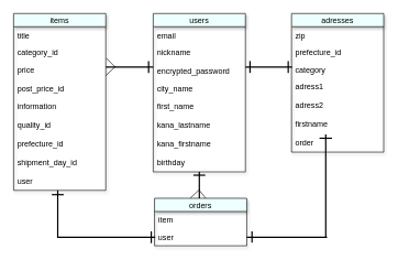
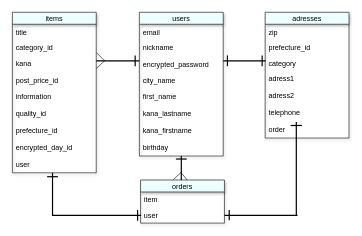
  <mxCell id="0" />
  <mxCell id="1" parent="0" />
  <mxCell id="2" value="items" style="swimlane;fontStyle=0;childLayout=stackLayout;horizontal=1;startSize=20;fillColor=#EDFFFE;horizontalStack=0;resizeParent=1;resizeParentMax=0;resizeLast=0;collapsible=1;marginBottom=0;shadow=1;" parent="1" vertex="1"><mxGeometry x="20" y="20" width="140" height="268" as="geometry"><mxRectangle x="70" y="80" width="60" height="26" as="alternateBounds" /></mxGeometry></mxCell>
  <mxCell id="3" value="title" style="text;strokeColor=none;fillColor=none;align=left;verticalAlign=top;spacingLeft=4;spacingRight=4;overflow=hidden;rotatable=0;points=[[0,0.5],[1,0.5]];portConstraint=eastwest;" parent="2" vertex="1"><mxGeometry y="20" width="140" height="26" as="geometry" /></mxCell>
  <mxCell id="4" value="category_id" style="text;strokeColor=none;fillColor=none;align=left;verticalAlign=top;spacingLeft=4;spacingRight=4;overflow=hidden;rotatable=0;points=[[0,0.5],[1,0.5]];portConstraint=eastwest;" parent="2" vertex="1"><mxGeometry y="46" width="140" height="26" as="geometry" /></mxCell>
- <mxCell id="5" value="price" style="text;strokeColor=none;fillColor=none;align=left;verticalAlign=top;spacingLeft=4;spacingRight=4;overflow=hidden;rotatable=0;points=[[0,0.5],[1,0.5]];portConstraint=eastwest;" parent="2" vertex="1"><mxGeometry y="72" width="140" height="28" as="geometry" /></mxCell>
+ <mxCell id="5" value="kana" style="text;strokeColor=none;fillColor=none;align=left;verticalAlign=top;spacingLeft=4;spacingRight=4;overflow=hidden;rotatable=0;points=[[0,0.5],[1,0.5]];portConstraint=eastwest;" parent="2" vertex="1"><mxGeometry y="72" width="140" height="28" as="geometry" /></mxCell>
  <mxCell id="6" value="post_price_id" style="text;strokeColor=none;fillColor=none;align=left;verticalAlign=top;spacingLeft=4;spacingRight=4;overflow=hidden;rotatable=0;points=[[0,0.5],[1,0.5]];portConstraint=eastwest;" parent="2" vertex="1"><mxGeometry y="100" width="140" height="28" as="geometry" /></mxCell>
  <mxCell id="7" value="information" style="text;strokeColor=none;fillColor=none;align=left;verticalAlign=top;spacingLeft=4;spacingRight=4;overflow=hidden;rotatable=0;points=[[0,0.5],[1,0.5]];portConstraint=eastwest;" parent="2" vertex="1"><mxGeometry y="128" width="140" height="28" as="geometry" /></mxCell>
  <mxCell id="8" value="quality_id" style="text;strokeColor=none;fillColor=none;align=left;verticalAlign=top;spacingLeft=4;spacingRight=4;overflow=hidden;rotatable=0;points=[[0,0.5],[1,0.5]];portConstraint=eastwest;" parent="2" vertex="1"><mxGeometry y="156" width="140" height="28" as="geometry" /></mxCell>
  <mxCell id="9" value="prefecture_id" style="text;strokeColor=none;fillColor=none;align=left;verticalAlign=top;spacingLeft=4;spacingRight=4;overflow=hidden;rotatable=0;points=[[0,0.5],[1,0.5]];portConstraint=eastwest;" parent="2" vertex="1"><mxGeometry y="184" width="140" height="28" as="geometry" /></mxCell>
- <mxCell id="10" value="shipment_day_id" style="text;strokeColor=none;fillColor=none;align=left;verticalAlign=top;spacingLeft=4;spacingRight=4;overflow=hidden;rotatable=0;points=[[0,0.5],[1,0.5]];portConstraint=eastwest;" parent="2" vertex="1"><mxGeometry y="212" width="140" height="28" as="geometry" /></mxCell>
+ <mxCell id="10" value="encrypted_day_id" style="text;strokeColor=none;fillColor=none;align=left;verticalAlign=top;spacingLeft=4;spacingRight=4;overflow=hidden;rotatable=0;points=[[0,0.5],[1,0.5]];portConstraint=eastwest;" parent="2" vertex="1"><mxGeometry y="212" width="140" height="28" as="geometry" /></mxCell>
  <mxCell id="11" value="user" style="text;strokeColor=none;fillColor=none;align=left;verticalAlign=top;spacingLeft=4;spacingRight=4;overflow=hidden;rotatable=0;points=[[0,0.5],[1,0.5]];portConstraint=eastwest;" parent="2" vertex="1"><mxGeometry y="240" width="140" height="28" as="geometry" /></mxCell>
  <mxCell id="12" value="users" style="swimlane;fontStyle=0;childLayout=stackLayout;horizontal=1;startSize=20;fillColor=#EDFFFE;horizontalStack=0;resizeParent=1;resizeParentMax=0;resizeLast=0;collapsible=1;marginBottom=0;shadow=1;" parent="1" vertex="1"><mxGeometry x="232" y="20" width="140" height="240" as="geometry"><mxRectangle x="70" y="80" width="60" height="26" as="alternateBounds" /></mxGeometry></mxCell>
  <mxCell id="13" value="email" style="text;strokeColor=none;fillColor=none;align=left;verticalAlign=top;spacingLeft=4;spacingRight=4;overflow=hidden;rotatable=0;points=[[0,0.5],[1,0.5]];portConstraint=eastwest;" parent="12" vertex="1"><mxGeometry y="20" width="140" height="26" as="geometry" /></mxCell>
  <mxCell id="14" value="nickname" style="text;strokeColor=none;fillColor=none;align=left;verticalAlign=top;spacingLeft=4;spacingRight=4;overflow=hidden;rotatable=0;points=[[0,0.5],[1,0.5]];portConstraint=eastwest;" parent="12" vertex="1"><mxGeometry y="46" width="140" height="28" as="geometry" /></mxCell>
  <mxCell id="15" value="encrypted_password" style="text;strokeColor=none;fillColor=none;align=left;verticalAlign=top;spacingLeft=4;spacingRight=4;overflow=hidden;rotatable=0;points=[[0,0.5],[1,0.5]];portConstraint=eastwest;" parent="12" vertex="1"><mxGeometry y="74" width="140" height="26" as="geometry" /></mxCell>
  <mxCell id="16" value="city_name" style="text;strokeColor=none;fillColor=none;align=left;verticalAlign=top;spacingLeft=4;spacingRight=4;overflow=hidden;rotatable=0;points=[[0,0.5],[1,0.5]];portConstraint=eastwest;" parent="12" vertex="1"><mxGeometry y="100" width="140" height="28" as="geometry" /></mxCell>
  <mxCell id="17" value="first_name" style="text;strokeColor=none;fillColor=none;align=left;verticalAlign=top;spacingLeft=4;spacingRight=4;overflow=hidden;rotatable=0;points=[[0,0.5],[1,0.5]];portConstraint=eastwest;" parent="12" vertex="1"><mxGeometry y="128" width="140" height="28" as="geometry" /></mxCell>
  <mxCell id="18" value="kana_lastname" style="text;strokeColor=none;fillColor=none;align=left;verticalAlign=top;spacingLeft=4;spacingRight=4;overflow=hidden;rotatable=0;points=[[0,0.5],[1,0.5]];portConstraint=eastwest;" parent="12" vertex="1"><mxGeometry y="156" width="140" height="28" as="geometry" /></mxCell>
  <mxCell id="19" value="kana_firstname" style="text;strokeColor=none;fillColor=none;align=left;verticalAlign=top;spacingLeft=4;spacingRight=4;overflow=hidden;rotatable=0;points=[[0,0.5],[1,0.5]];portConstraint=eastwest;" parent="12" vertex="1"><mxGeometry y="184" width="140" height="28" as="geometry" /></mxCell>
  <mxCell id="20" value="birthday" style="text;strokeColor=none;fillColor=none;align=left;verticalAlign=top;spacingLeft=4;spacingRight=4;overflow=hidden;rotatable=0;points=[[0,0.5],[1,0.5]];portConstraint=eastwest;" parent="12" vertex="1"><mxGeometry y="212" width="140" height="28" as="geometry" /></mxCell>
  <mxCell id="21" value="adresses" style="swimlane;fontStyle=0;childLayout=stackLayout;horizontal=1;startSize=20;fillColor=#EDFFFE;horizontalStack=0;resizeParent=1;resizeParentMax=0;resizeLast=0;collapsible=1;marginBottom=0;shadow=1;" parent="1" vertex="1"><mxGeometry x="442" y="20" width="140" height="210" as="geometry"><mxRectangle x="70" y="80" width="60" height="26" as="alternateBounds" /></mxGeometry></mxCell>
  <mxCell id="22" value="zip" style="text;strokeColor=none;fillColor=none;align=left;verticalAlign=top;spacingLeft=4;spacingRight=4;overflow=hidden;rotatable=0;points=[[0,0.5],[1,0.5]];portConstraint=eastwest;" parent="21" vertex="1"><mxGeometry y="20" width="140" height="26" as="geometry" /></mxCell>
  <mxCell id="23" value="prefecture_id" style="text;strokeColor=none;fillColor=none;align=left;verticalAlign=top;spacingLeft=4;spacingRight=4;overflow=hidden;rotatable=0;points=[[0,0.5],[1,0.5]];portConstraint=eastwest;" parent="21" vertex="1"><mxGeometry y="46" width="140" height="26" as="geometry" /></mxCell>
  <mxCell id="24" value="category" style="text;strokeColor=none;fillColor=none;align=left;verticalAlign=top;spacingLeft=4;spacingRight=4;overflow=hidden;rotatable=0;points=[[0,0.5],[1,0.5]];portConstraint=eastwest;" vertex="1" parent="21"><mxGeometry y="72" width="140" height="26" as="geometry" /></mxCell>
  <mxCell id="25" value="adress1" style="text;strokeColor=none;fillColor=none;align=left;verticalAlign=top;spacingLeft=4;spacingRight=4;overflow=hidden;rotatable=0;points=[[0,0.5],[1,0.5]];portConstraint=eastwest;" parent="21" vertex="1"><mxGeometry y="98" width="140" height="28" as="geometry" /></mxCell>
  <mxCell id="26" value="adress2" style="text;strokeColor=none;fillColor=none;align=left;verticalAlign=top;spacingLeft=4;spacingRight=4;overflow=hidden;rotatable=0;points=[[0,0.5],[1,0.5]];portConstraint=eastwest;" parent="21" vertex="1"><mxGeometry y="126" width="140" height="28" as="geometry" /></mxCell>
- <mxCell id="27" value="firstname" style="text;strokeColor=none;fillColor=none;align=left;verticalAlign=top;spacingLeft=4;spacingRight=4;overflow=hidden;rotatable=0;points=[[0,0.5],[1,0.5]];portConstraint=eastwest;" parent="21" vertex="1"><mxGeometry y="154" width="140" height="28" as="geometry" /></mxCell>
+ <mxCell id="27" value="telephone" style="text;strokeColor=none;fillColor=none;align=left;verticalAlign=top;spacingLeft=4;spacingRight=4;overflow=hidden;rotatable=0;points=[[0,0.5],[1,0.5]];portConstraint=eastwest;" parent="21" vertex="1"><mxGeometry y="154" width="140" height="28" as="geometry" /></mxCell>
  <mxCell id="28" value="order&#10;" style="text;strokeColor=none;fillColor=none;align=left;verticalAlign=top;spacingLeft=4;spacingRight=4;overflow=hidden;rotatable=0;points=[[0,0.5],[1,0.5]];portConstraint=eastwest;" parent="21" vertex="1"><mxGeometry y="182" width="140" height="28" as="geometry" /></mxCell>
  <mxCell id="29" value="orders" style="swimlane;fontStyle=0;childLayout=stackLayout;horizontal=1;startSize=20;fillColor=#EDFFFE;horizontalStack=0;resizeParent=1;resizeParentMax=0;resizeLast=0;collapsible=1;marginBottom=0;shadow=1;" parent="1" vertex="1"><mxGeometry x="234" y="300" width="140" height="72" as="geometry"><mxRectangle x="70" y="80" width="60" height="26" as="alternateBounds" /></mxGeometry></mxCell>
  <mxCell id="30" value="" style="endArrow=none;html=1;entryX=0.555;entryY=0;entryDx=0;entryDy=0;entryPerimeter=0;" parent="29" target="29" edge="1"><mxGeometry width="50" height="50" relative="1" as="geometry"><mxPoint x="68" y="-12" as="sourcePoint" /><mxPoint x="78" y="-4" as="targetPoint" /></mxGeometry></mxCell>
  <mxCell id="31" value="item" style="text;strokeColor=none;fillColor=none;align=left;verticalAlign=top;spacingLeft=4;spacingRight=4;overflow=hidden;rotatable=0;points=[[0,0.5],[1,0.5]];portConstraint=eastwest;" parent="29" vertex="1"><mxGeometry y="20" width="140" height="26" as="geometry" /></mxCell>
  <mxCell id="32" value="user" style="text;strokeColor=none;fillColor=none;align=left;verticalAlign=top;spacingLeft=4;spacingRight=4;overflow=hidden;rotatable=0;points=[[0,0.5],[1,0.5]];portConstraint=eastwest;" parent="29" vertex="1"><mxGeometry y="46" width="140" height="26" as="geometry" /></mxCell>
  <mxCell id="33" value="" style="line;strokeWidth=2;html=1;" parent="1" vertex="1"><mxGeometry x="160" y="96" width="72" height="10" as="geometry" /></mxCell>
  <mxCell id="34" value="" style="line;strokeWidth=2;html=1;" parent="1" vertex="1"><mxGeometry x="372" y="96" width="71" height="10" as="geometry" /></mxCell>
  <mxCell id="35" value="" style="line;strokeWidth=2;direction=south;html=1;" parent="1" vertex="1"><mxGeometry x="297" y="260" width="10" height="40" as="geometry" /></mxCell>
  <mxCell id="36" value="" style="line;strokeWidth=2;direction=south;html=1;" parent="1" vertex="1"><mxGeometry x="82" y="288" width="10" height="72" as="geometry" /></mxCell>
  <mxCell id="37" value="" style="line;strokeWidth=2;html=1;" parent="1" vertex="1"><mxGeometry x="87" y="354" width="148" height="10" as="geometry" /></mxCell>
  <mxCell id="38" value="" style="endArrow=none;html=1;" parent="1" edge="1"><mxGeometry width="50" height="50" relative="1" as="geometry"><mxPoint x="160" y="114" as="sourcePoint" /><mxPoint x="175" y="100" as="targetPoint" /></mxGeometry></mxCell>
  <mxCell id="39" value="" style="endArrow=none;html=1;entryX=1.004;entryY=0.83;entryDx=0;entryDy=0;entryPerimeter=0;" parent="1" target="4" edge="1"><mxGeometry width="50" height="50" relative="1" as="geometry"><mxPoint x="174" y="101" as="sourcePoint" /><mxPoint x="286" y="91" as="targetPoint" /></mxGeometry></mxCell>
  <mxCell id="40" value="" style="endArrow=none;html=1;exitX=0.389;exitY=-0.005;exitDx=0;exitDy=0;exitPerimeter=0;" parent="1" source="29" edge="1"><mxGeometry width="50" height="50" relative="1" as="geometry"><mxPoint x="281" y="306" as="sourcePoint" /><mxPoint x="302" y="287" as="targetPoint" /></mxGeometry></mxCell>
  <mxCell id="41" value="" style="line;strokeWidth=2;direction=south;html=1;" parent="1" vertex="1"><mxGeometry x="220" y="92" width="10" height="18" as="geometry" /></mxCell>
  <mxCell id="42" value="" style="line;strokeWidth=2;direction=south;html=1;" parent="1" vertex="1"><mxGeometry x="374" y="92" width="10" height="18" as="geometry" /></mxCell>
  <mxCell id="43" value="" style="line;strokeWidth=2;direction=south;html=1;" parent="1" vertex="1"><mxGeometry x="432" y="92" width="10" height="18" as="geometry" /></mxCell>
  <mxCell id="44" value="" style="line;strokeWidth=2;html=1;" parent="1" vertex="1"><mxGeometry x="78" y="277" width="18" height="35" as="geometry" /></mxCell>
  <mxCell id="45" value="" style="line;strokeWidth=2;direction=south;html=1;" parent="1" vertex="1"><mxGeometry x="224" y="350" width="10" height="18" as="geometry" /></mxCell>
  <mxCell id="46" value="" style="line;strokeWidth=2;html=1;" parent="1" vertex="1"><mxGeometry x="293" y="260" width="18" height="10" as="geometry" /></mxCell>
  <mxCell id="47" value="" style="line;strokeWidth=2;html=1;" vertex="1" parent="1"><mxGeometry x="374" y="354" width="122" height="10" as="geometry" /></mxCell>
  <mxCell id="48" value="" style="line;strokeWidth=2;direction=south;html=1;" vertex="1" parent="1"><mxGeometry x="489" y="203" width="10" height="157" as="geometry" /></mxCell>
  <mxCell id="49" value="" style="line;strokeWidth=2;html=1;" vertex="1" parent="1"><mxGeometry x="484.5" y="204" width="19" height="10" as="geometry" /></mxCell>
  <mxCell id="50" value="" style="line;strokeWidth=2;direction=south;html=1;" vertex="1" parent="1"><mxGeometry x="377" y="350" width="10" height="17" as="geometry" /></mxCell>
